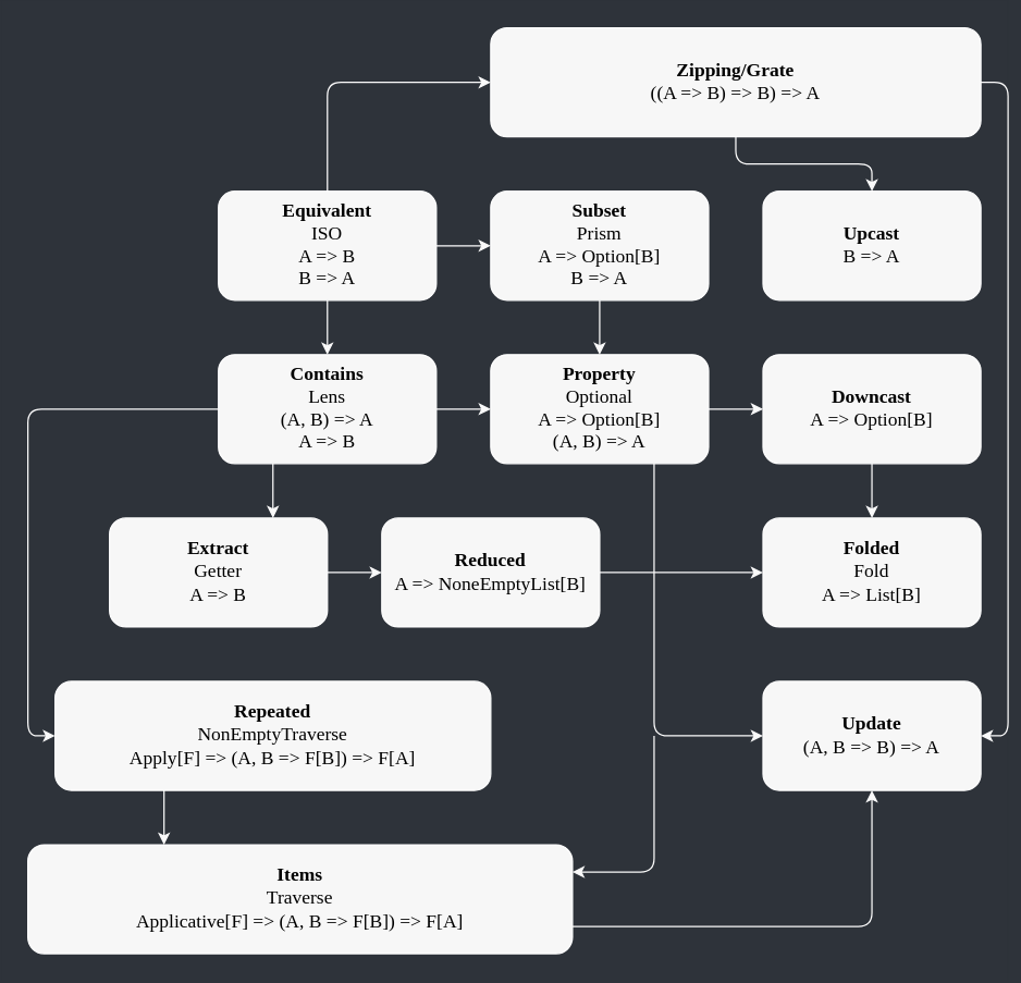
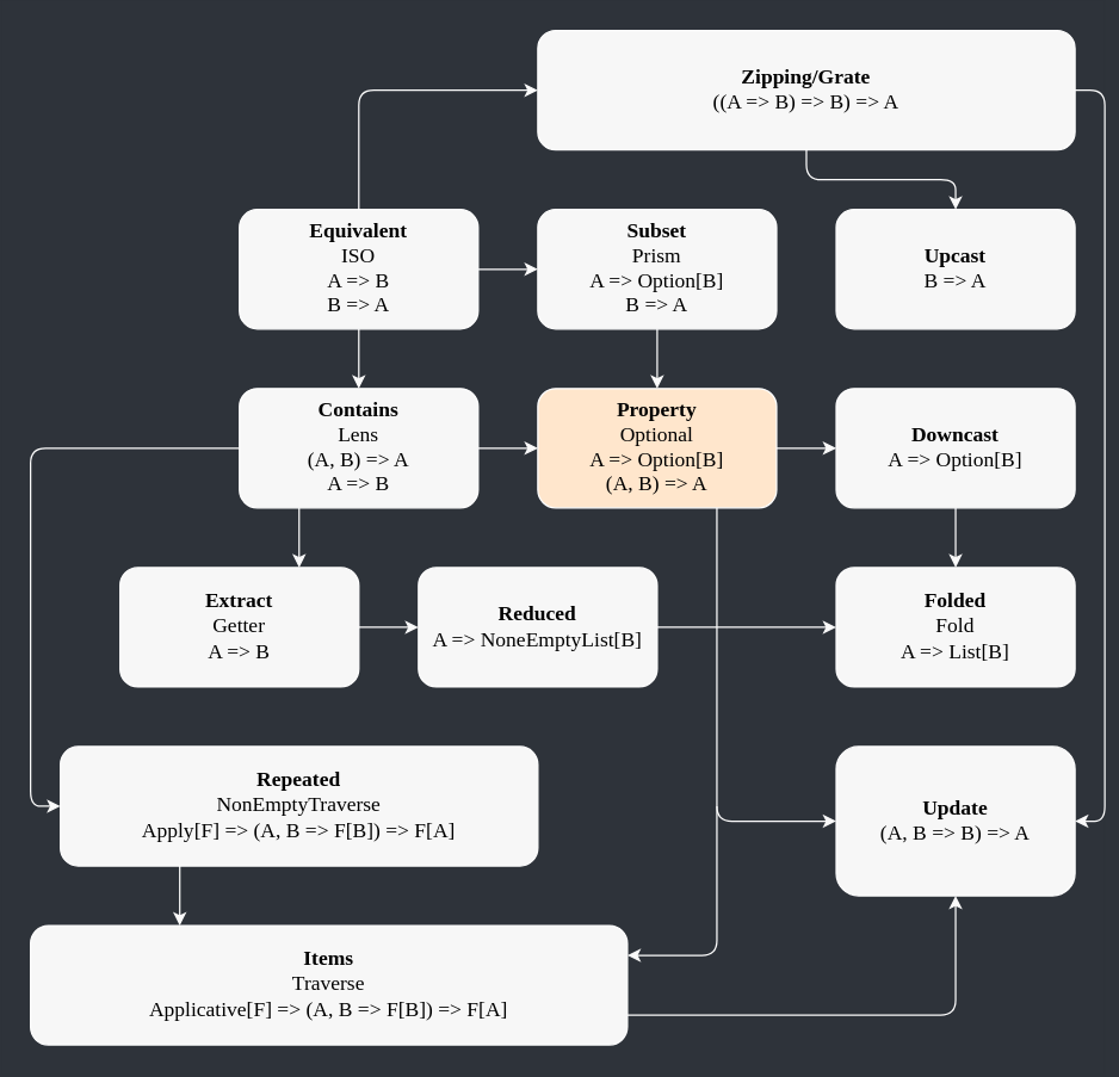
  <mxCell id="0" />
  <mxCell id="1" parent="0" />
  <mxCell id="2" style="edgeStyle=orthogonalEdgeStyle;orthogonalLoop=1;jettySize=auto;html=1;exitX=0.5;exitY=1;exitDx=0;exitDy=0;entryX=0.5;entryY=0;entryDx=0;entryDy=0;fontFamily=Helvetica;fontSize=11;strokeColor=#FAFAFA;" parent="1" source="4" target="12" edge="1"><mxGeometry relative="1" as="geometry" /></mxCell>
  <mxCell id="3" style="edgeStyle=orthogonalEdgeStyle;orthogonalLoop=1;jettySize=auto;html=1;exitX=0.5;exitY=0;exitDx=0;exitDy=0;entryX=0;entryY=0.5;entryDx=0;entryDy=0;strokeColor=#FAFAFA;" parent="1" source="4" target="31" edge="1"><mxGeometry relative="1" as="geometry" /></mxCell>
  <mxCell id="4" value="&lt;b&gt;Equivalent&lt;/b&gt;&lt;br style=&quot;font-size: 14px&quot;&gt;ISO&lt;br style=&quot;font-size: 14px&quot;&gt;A =&amp;gt; B&lt;br style=&quot;font-size: 14px&quot;&gt;B =&amp;gt; A" style="whiteSpace=wrap;html=1;fontFamily=Fira Code;fontSize=14;comic=0;rounded=1;strokeColor=#FFFFFF;fillColor=#F7F7F7;glass=0;" parent="1" vertex="1"><mxGeometry x="160" y="140" width="160" height="80" as="geometry" /></mxCell>
  <mxCell id="5" style="edgeStyle=orthogonalEdgeStyle;orthogonalLoop=1;jettySize=auto;html=1;exitX=0.5;exitY=1;exitDx=0;exitDy=0;entryX=0.5;entryY=0;entryDx=0;entryDy=0;fontFamily=Helvetica;fontSize=11;strokeColor=#FAFAFA;" parent="1" source="6" target="15" edge="1"><mxGeometry relative="1" as="geometry" /></mxCell>
  <mxCell id="6" value="&lt;b&gt;Subset&lt;/b&gt;&lt;br&gt;Prism&lt;br&gt;A =&amp;gt; Option[B]&lt;br&gt;B =&amp;gt; A" style="whiteSpace=wrap;html=1;fontFamily=Fira Code;fontSize=14;comic=0;rounded=1;strokeColor=#FFFFFF;fillColor=#F7F7F7;glass=0;" parent="1" vertex="1"><mxGeometry x="360" y="140" width="160" height="80" as="geometry" /></mxCell>
  <mxCell id="7" value="&lt;b&gt;Upcast&lt;br&gt;&lt;/b&gt;B =&amp;gt; A" style="whiteSpace=wrap;html=1;fontFamily=Fira Code;fontSize=14;comic=0;rounded=1;strokeColor=#FFFFFF;fillColor=#F7F7F7;glass=0;" parent="1" vertex="1"><mxGeometry x="560" y="140" width="160" height="80" as="geometry" /></mxCell>
  <mxCell id="8" value="" style="endArrow=classic;html=1;fontFamily=Helvetica;fontSize=11;exitX=1;exitY=0.5;exitDx=0;exitDy=0;entryX=0;entryY=0.5;entryDx=0;entryDy=0;strokeColor=#FAFAFA;" parent="1" source="4" target="6" edge="1"><mxGeometry width="50" height="50" relative="1" as="geometry"><mxPoint x="200" y="410" as="sourcePoint" /><mxPoint x="250" y="360" as="targetPoint" /></mxGeometry></mxCell>
  <mxCell id="9" style="edgeStyle=orthogonalEdgeStyle;orthogonalLoop=1;jettySize=auto;html=1;exitX=1;exitY=0.5;exitDx=0;exitDy=0;entryX=0;entryY=0.5;entryDx=0;entryDy=0;fontFamily=Helvetica;fontSize=11;strokeColor=#FAFAFA;" parent="1" source="12" target="15" edge="1"><mxGeometry relative="1" as="geometry" /></mxCell>
  <mxCell id="10" style="edgeStyle=orthogonalEdgeStyle;orthogonalLoop=1;jettySize=auto;html=1;exitX=0.25;exitY=1;exitDx=0;exitDy=0;entryX=0.75;entryY=0;entryDx=0;entryDy=0;fontFamily=Helvetica;fontSize=11;strokeColor=#FAFAFA;" parent="1" source="12" target="19" edge="1"><mxGeometry relative="1" as="geometry" /></mxCell>
  <mxCell id="11" style="edgeStyle=orthogonalEdgeStyle;orthogonalLoop=1;jettySize=auto;html=1;exitX=0;exitY=0.5;exitDx=0;exitDy=0;entryX=0;entryY=0.5;entryDx=0;entryDy=0;fontFamily=Helvetica;fontSize=11;strokeColor=#FAFAFA;" parent="1" source="12" target="17" edge="1"><mxGeometry relative="1" as="geometry" /></mxCell>
  <mxCell id="12" value="&lt;b&gt;Contains&lt;/b&gt;&lt;br&gt;Lens&lt;br&gt;(A, B) =&amp;gt; A&lt;br&gt;A =&amp;gt; B" style="whiteSpace=wrap;html=1;fontFamily=Fira Code;fontSize=14;comic=0;rounded=1;strokeColor=#FFFFFF;fillColor=#F7F7F7;glass=0;" parent="1" vertex="1"><mxGeometry x="160" y="260" width="160" height="80" as="geometry" /></mxCell>
  <mxCell id="13" style="edgeStyle=orthogonalEdgeStyle;orthogonalLoop=1;jettySize=auto;html=1;exitX=1;exitY=0.5;exitDx=0;exitDy=0;entryX=0;entryY=0.5;entryDx=0;entryDy=0;fontFamily=Helvetica;fontSize=11;strokeColor=#FAFAFA;" parent="1" source="15" target="21" edge="1"><mxGeometry relative="1" as="geometry" /></mxCell>
  <mxCell id="14" style="edgeStyle=orthogonalEdgeStyle;orthogonalLoop=1;jettySize=auto;html=1;exitX=0.75;exitY=1;exitDx=0;exitDy=0;entryX=0;entryY=0.5;entryDx=0;entryDy=0;fontFamily=Helvetica;fontSize=11;strokeColor=#FAFAFA;" parent="1" source="15" target="27" edge="1"><mxGeometry relative="1" as="geometry" /></mxCell>
- <mxCell id="15" value="&lt;b&gt;Property&lt;/b&gt;&lt;br&gt;Optional&lt;br&gt;A =&amp;gt; Option[B]&lt;br&gt;(A, B) =&amp;gt; A" style="whiteSpace=wrap;html=1;fontFamily=Fira Code;fontSize=14;comic=0;rounded=1;strokeColor=#FFFFFF;fillColor=#F7F7F7;glass=0;" parent="1" vertex="1"><mxGeometry x="360" y="260" width="160" height="80" as="geometry" /></mxCell>
+ <mxCell id="15" value="&lt;b&gt;Property&lt;/b&gt;&lt;br&gt;Optional&lt;br&gt;A =&amp;gt; Option[B]&lt;br&gt;(A, B) =&amp;gt; A" style="whiteSpace=wrap;html=1;fontFamily=Fira Code;fontSize=14;comic=0;rounded=1;strokeColor=#FFFFFF;fillColor=#ffe6cc;glass=0;" parent="1" vertex="1"><mxGeometry x="360" y="260" width="160" height="80" as="geometry" /></mxCell>
  <mxCell id="16" style="edgeStyle=orthogonalEdgeStyle;orthogonalLoop=1;jettySize=auto;html=1;exitX=0.25;exitY=1;exitDx=0;exitDy=0;entryX=0.25;entryY=0;entryDx=0;entryDy=0;fontFamily=Helvetica;fontSize=11;strokeColor=#FAFAFA;" parent="1" source="17" target="26" edge="1"><mxGeometry relative="1" as="geometry" /></mxCell>
  <mxCell id="17" value="&lt;b&gt;Repeated&lt;/b&gt;&lt;br&gt;NonEmptyTraverse&lt;br&gt;Apply[F] =&amp;gt; (A, B =&amp;gt; F[B]) =&amp;gt; F[A]" style="whiteSpace=wrap;html=1;fontFamily=Fira Code;fontSize=14;comic=0;rounded=1;strokeColor=#FFFFFF;fillColor=#F7F7F7;glass=0;" parent="1" vertex="1"><mxGeometry x="40" y="500" width="320" height="80" as="geometry" /></mxCell>
  <mxCell id="18" style="edgeStyle=orthogonalEdgeStyle;orthogonalLoop=1;jettySize=auto;html=1;exitX=1;exitY=0.5;exitDx=0;exitDy=0;entryX=0;entryY=0.5;entryDx=0;entryDy=0;fontFamily=Helvetica;fontSize=11;strokeColor=#FAFAFA;" parent="1" source="19" target="23" edge="1"><mxGeometry relative="1" as="geometry" /></mxCell>
  <mxCell id="19" value="&lt;b&gt;Extract&lt;/b&gt;&lt;br&gt;Getter&lt;br&gt;A =&amp;gt; B" style="whiteSpace=wrap;html=1;fontFamily=Fira Code;fontSize=14;comic=0;rounded=1;strokeColor=#FFFFFF;fillColor=#F7F7F7;glass=0;" parent="1" vertex="1"><mxGeometry x="80" y="380" width="160" height="80" as="geometry" /></mxCell>
  <mxCell id="20" style="edgeStyle=orthogonalEdgeStyle;orthogonalLoop=1;jettySize=auto;html=1;exitX=0.5;exitY=1;exitDx=0;exitDy=0;entryX=0.5;entryY=0;entryDx=0;entryDy=0;fontFamily=Helvetica;fontSize=11;strokeColor=#FAFAFA;" parent="1" source="21" target="24" edge="1"><mxGeometry relative="1" as="geometry" /></mxCell>
  <mxCell id="21" value="&lt;b&gt;Downcast&lt;br&gt;&lt;/b&gt;A =&amp;gt; Option[B]" style="whiteSpace=wrap;html=1;fontFamily=Fira Code;fontSize=14;rounded=1;strokeColor=#FFFFFF;fillColor=#F7F7F7;glass=0;comic=0;" parent="1" vertex="1"><mxGeometry x="560" y="260" width="160" height="80" as="geometry" /></mxCell>
  <mxCell id="22" style="edgeStyle=orthogonalEdgeStyle;orthogonalLoop=1;jettySize=auto;html=1;exitX=1;exitY=0.5;exitDx=0;exitDy=0;entryX=0;entryY=0.5;entryDx=0;entryDy=0;fontFamily=Helvetica;fontSize=11;strokeColor=#FAFAFA;" parent="1" source="23" target="24" edge="1"><mxGeometry relative="1" as="geometry" /></mxCell>
  <mxCell id="23" value="&lt;b&gt;Reduced&lt;/b&gt;&lt;br&gt;A =&amp;gt; NoneEmptyList[B]" style="whiteSpace=wrap;html=1;fontFamily=Fira Code;fontSize=14;comic=0;rounded=1;strokeColor=#FFFFFF;fillColor=#F7F7F7;glass=0;" parent="1" vertex="1"><mxGeometry x="280" y="380" width="160" height="80" as="geometry" /></mxCell>
  <mxCell id="24" value="&lt;b&gt;Folded&lt;/b&gt;&lt;br&gt;Fold&lt;br&gt;A =&amp;gt; List[B]" style="whiteSpace=wrap;html=1;fontFamily=Fira Code;fontSize=14;comic=0;rounded=1;strokeColor=#FFFFFF;fillColor=#F7F7F7;glass=0;" parent="1" vertex="1"><mxGeometry x="560" y="380" width="160" height="80" as="geometry" /></mxCell>
  <mxCell id="25" style="edgeStyle=orthogonalEdgeStyle;orthogonalLoop=1;jettySize=auto;html=1;exitX=1;exitY=0.75;exitDx=0;exitDy=0;entryX=0.5;entryY=1;entryDx=0;entryDy=0;fontFamily=Helvetica;fontSize=11;strokeColor=#FAFAFA;" parent="1" source="26" target="27" edge="1"><mxGeometry relative="1" as="geometry" /></mxCell>
  <mxCell id="26" value="&lt;b&gt;Items&lt;/b&gt;&lt;br&gt;Traverse&lt;br&gt;Applicative[F] =&amp;gt; (A, B =&amp;gt; F[B]) =&amp;gt; F[A]" style="whiteSpace=wrap;html=1;fontFamily=Fira Code;fontSize=14;comic=0;rounded=1;strokeColor=#FFFFFF;fillColor=#F7F7F7;glass=0;" parent="1" vertex="1"><mxGeometry x="20" y="620" width="400" height="80" as="geometry" /></mxCell>
- <mxCell id="27" value="&lt;b&gt;Update&lt;/b&gt;&lt;br&gt;(A, B =&amp;gt; B) =&amp;gt; A" style="whiteSpace=wrap;html=1;fontFamily=Fira Code;fontSize=14;comic=0;rounded=1;strokeColor=#FFFFFF;fillColor=#F7F7F7;glass=0;" parent="1" vertex="1"><mxGeometry x="560" y="500" width="160" height="80" as="geometry" /></mxCell>
+ <mxCell id="27" value="&lt;b&gt;Update&lt;/b&gt;&lt;br&gt;(A, B =&amp;gt; B) =&amp;gt; A" style="whiteSpace=wrap;html=1;fontFamily=Fira Code;fontSize=14;comic=0;rounded=1;strokeColor=#FFFFFF;fillColor=#F7F7F7;glass=0;" parent="1" vertex="1"><mxGeometry x="560" y="500" width="160" height="100" as="geometry" /></mxCell>
  <mxCell id="28" value="" style="endArrow=classic;html=1;fontFamily=Helvetica;fontSize=11;entryX=1;entryY=0.25;entryDx=0;entryDy=0;strokeColor=#FAFAFA;" parent="1" target="26" edge="1"><mxGeometry width="50" height="50" relative="1" as="geometry"><mxPoint x="480" y="540" as="sourcePoint" /><mxPoint x="480" y="650" as="targetPoint" /><Array as="points"><mxPoint x="480" y="640" /></Array></mxGeometry></mxCell>
  <mxCell id="29" style="edgeStyle=orthogonalEdgeStyle;orthogonalLoop=1;jettySize=auto;html=1;exitX=0.5;exitY=1;exitDx=0;exitDy=0;strokeColor=#FAFAFA;" parent="1" source="31" target="7" edge="1"><mxGeometry relative="1" as="geometry" /></mxCell>
  <mxCell id="30" style="edgeStyle=orthogonalEdgeStyle;orthogonalLoop=1;jettySize=auto;html=1;exitX=1;exitY=0.5;exitDx=0;exitDy=0;entryX=1;entryY=0.5;entryDx=0;entryDy=0;strokeColor=#FAFAFA;" parent="1" source="31" target="27" edge="1"><mxGeometry relative="1" as="geometry" /></mxCell>
  <mxCell id="31" value="&lt;font style=&quot;font-size: 14px&quot; data-font-src=&quot;https://fonts.googleapis.com/css?family=Fira+Code&quot; face=&quot;Fira Code&quot;&gt;&lt;b&gt;Zipping/Grate&lt;/b&gt;&lt;br&gt;((A =&amp;gt; B) =&amp;gt; B) =&amp;gt; A&lt;br&gt;&lt;/font&gt;" style="whiteSpace=wrap;html=1;fontFamily=Fira Code;fontSize=14;comic=0;strokeColor=#FFFFFF;fillColor=#F7F7F7;glass=0;rounded=1;" parent="1" vertex="1"><mxGeometry x="360" y="20" width="360" height="80" as="geometry" /></mxCell>
